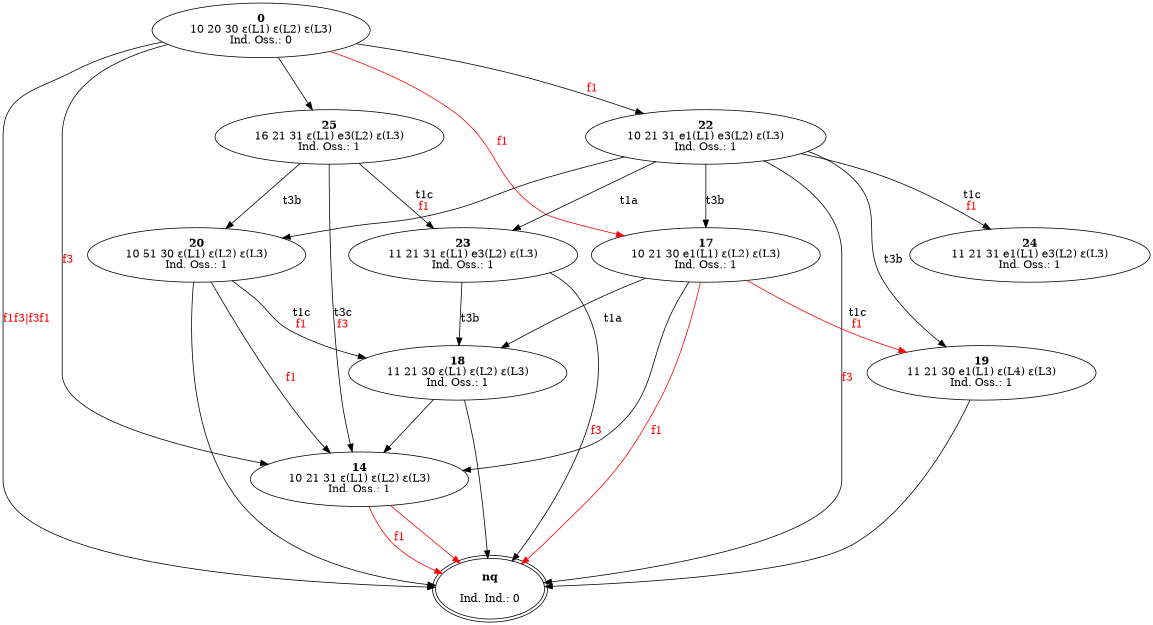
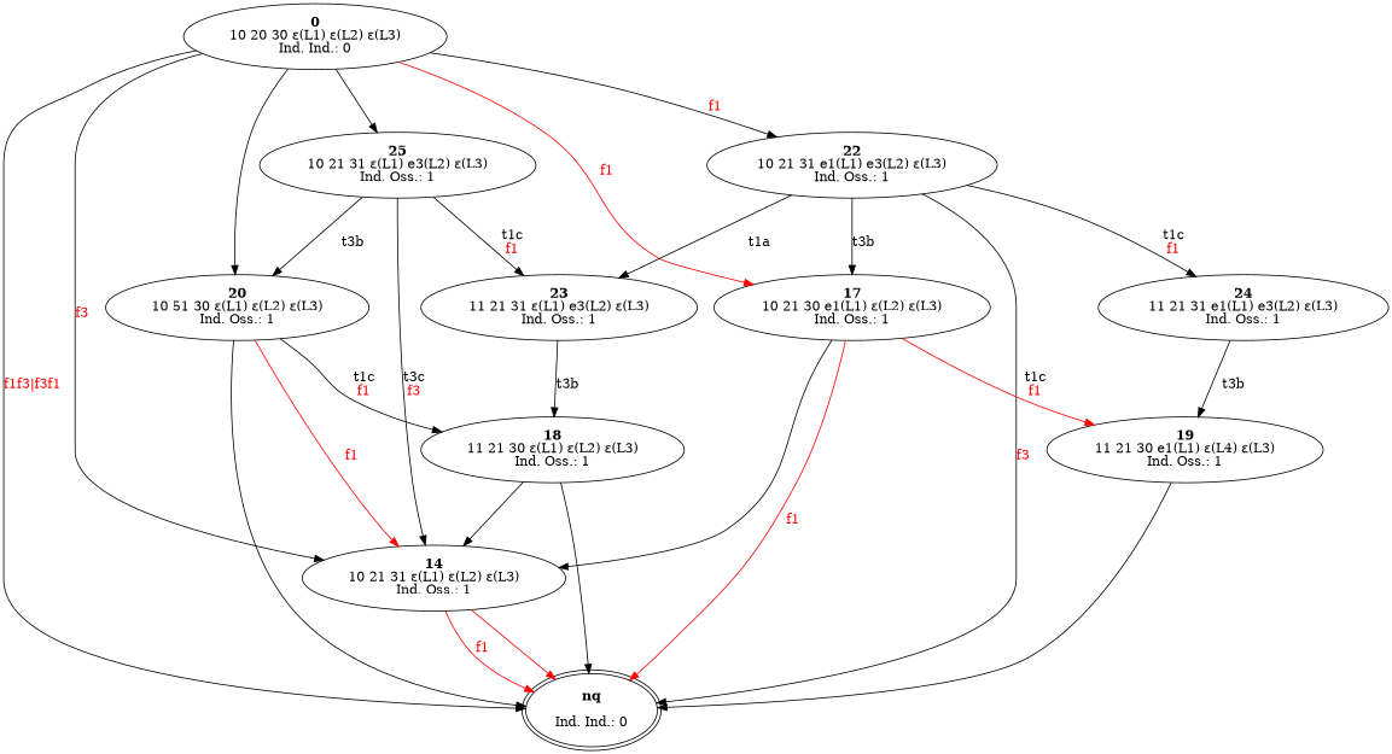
  digraph {
-   n1 [label=<<b>0</b><br/>10 20 30 ε(L1) ε(L2) ε(L3)<br/>Ind. Oss.: 0>]
-   n2 [label=<<b>25</b><br/>16 21 31 ε(L1) e3(L2) ε(L3)<br/>Ind. Oss.: 1>]
+   n1 [label=<<b>0</b><br/>10 20 30 ε(L1) ε(L2) ε(L3)<br/>Ind. Ind.: 0>]
+   n2 [label=<<b>25</b><br/>10 21 31 ε(L1) e3(L2) ε(L3)<br/>Ind. Oss.: 1>]
    n3 [label=<<b>22</b><br/>10 21 31 e1(L1) e3(L2) ε(L3)<br/>Ind. Oss.: 1>]
    n4 [label=<<b>20</b><br/>10 51 30 ε(L1) ε(L2) ε(L3)<br/>Ind. Oss.: 1>]
    n5 [label=<<b>17</b><br/>10 21 30 e1(L1) ε(L2) ε(L3)<br/>Ind. Oss.: 1>]
    n6 [label=<<b>14</b><br/>10 21 31 ε(L1) ε(L2) ε(L3)<br/>Ind. Oss.: 1>]
    n7 [label=<<b>nq</b><br/> <br/>Ind. Ind.: 0> peripheries=2]
    n8 [label=<<b>23</b><br/>11 21 31 ε(L1) e3(L2) ε(L3)<br/>Ind. Oss.: 1>]
    n9 [label=<<b>24</b><br/>11 21 31 e1(L1) e3(L2) ε(L3)<br/>Ind. Oss.: 1>]
    n10 [label=<<b>18</b><br/>11 21 30 ε(L1) ε(L2) ε(L3)<br/>Ind. Oss.: 1>]
    n11 [label=<<b>19</b><br/>11 21 30 e1(L1) ε(L4) ε(L3)<br/>Ind. Oss.: 1>]
    n1 -> n2
    n1 -> n3 [label=<<br/><font color="red">f1</font>>]
-   n3 -> n4
+   n1 -> n4
    n1 -> n5 [color=red label=<<br/><font color="red">f1</font>>]
    n1 -> n6 [label=<<br/><font color="red">f3</font>>]
    n1 -> n7 [label=<<br/><font color="red">f1f3|f3f1</font>>]
    n2 -> n4 [label=<<br/>t3b>]
    n2 -> n6 [label=<<br/>t3c<br/><font color="red">f3</font>>]
    n2 -> n8 [label=<<br/>t1c<br/><font color="red">f1</font>>]
    n3 -> n5 [label=<<br/>t3b>]
    n3 -> n7 [label=<<br/><font color="red">f3</font>>]
    n3 -> n8 [label=<<br/>t1a>]
    n3 -> n9 [label=<<br/>t1c<br/><font color="red">f1</font>>]
-   n4 -> n6 [label=<<br/><font color="red">f1</font>>]
+   n4 -> n6 [label=<<br/><font color="red">f1</font>> color=red]
    n4 -> n7
    n4 -> n10 [label=<<br/>t1c<br/><font color="red">f1</font>>]
    n5 -> n6
    n5 -> n7 [color=red label=<<br/><font color="red">f1</font>>]
-   n5 -> n10 [label=<<br/>t1a>]
    n5 -> n11 [color=red label=<<br/>t1c<br/><font color="red">f1</font>>]
    n6 -> n7 [color=red]
    n6 -> n7 [color=red label=<<br/><font color="red">f1</font>>]
-   n8 -> n7 [label=<<br/><font color="red">f3</font>>]
    n8 -> n10 [label=<<br/>t3b>]
-   n3 -> n11 [label=<<br/>t3b>]
+   n9 -> n11 [label=<<br/>t3b>]
    n10 -> n6
    n10 -> n7
    n11 -> n7
  }
